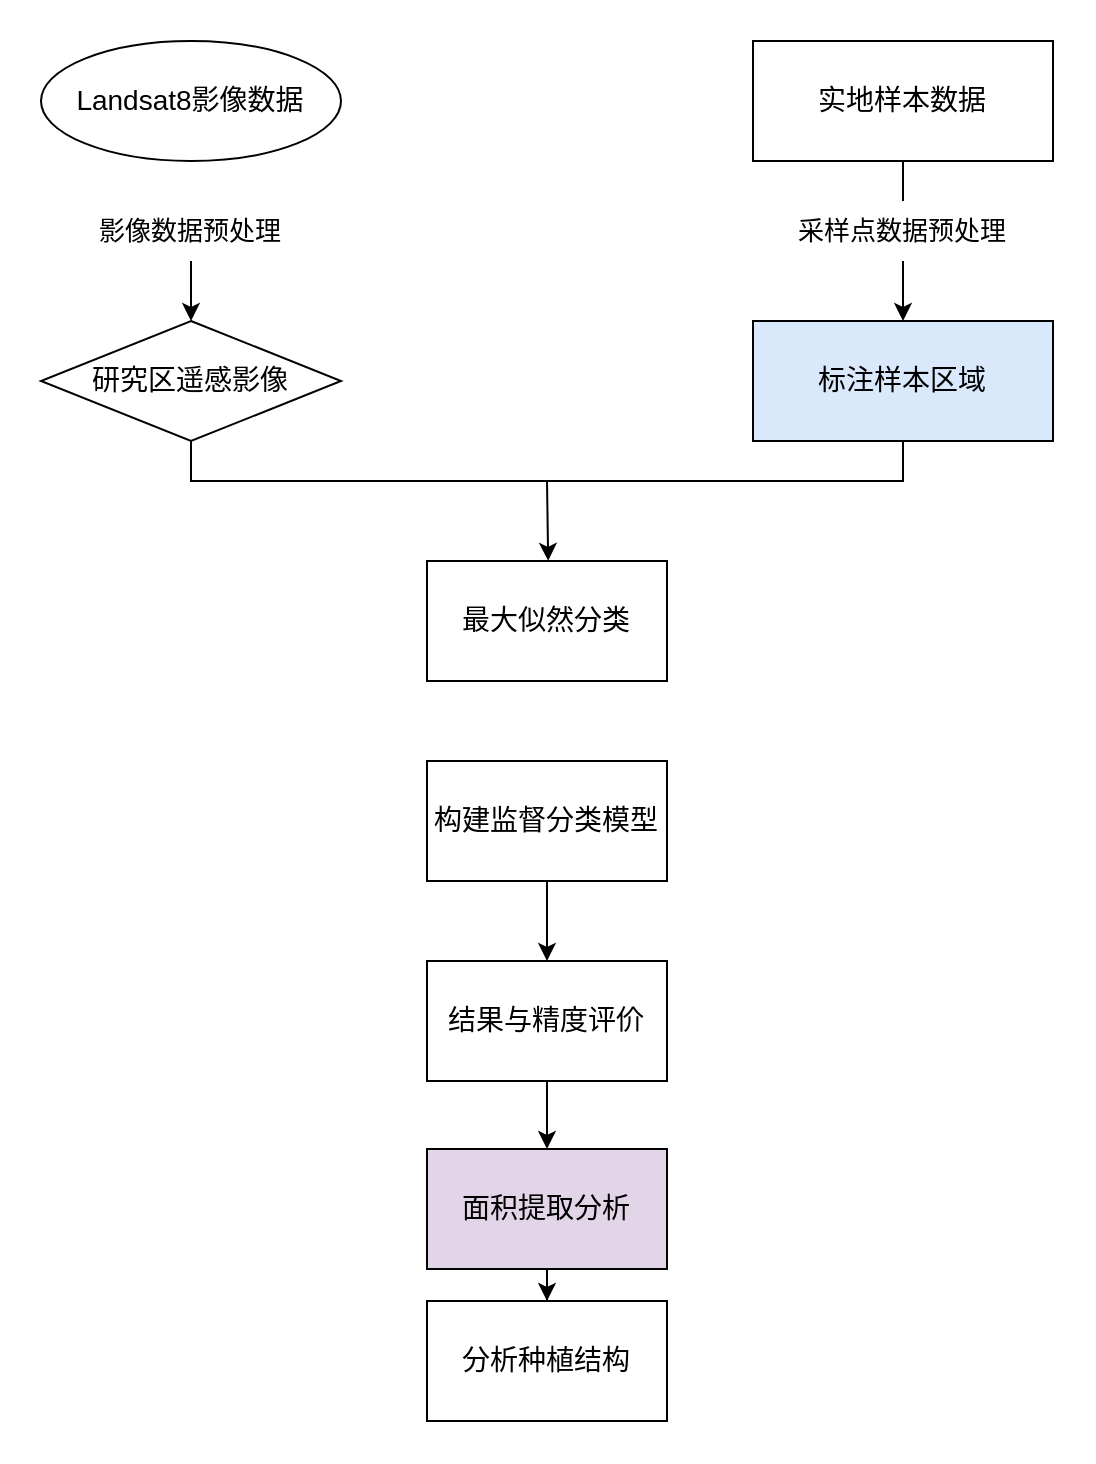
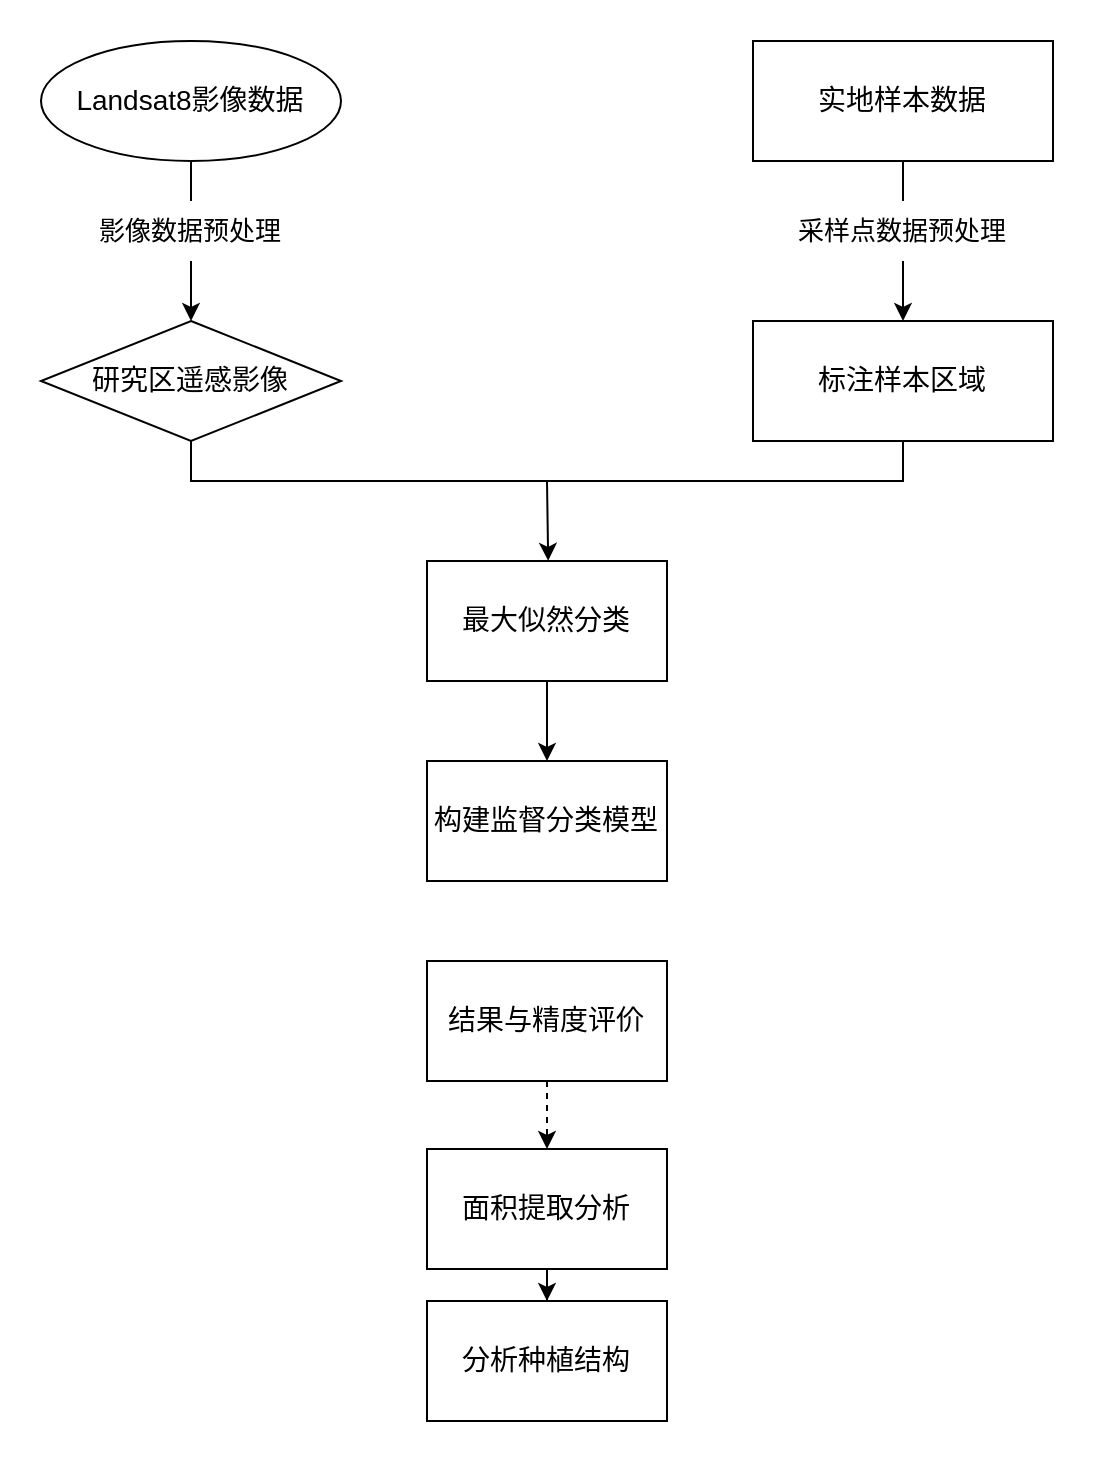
  <mxCell id="0" />
  <mxCell id="1" parent="0" />
  <mxCell id="2" value="" style="endArrow=classic;html=1;rounded=0;entryX=0.505;entryY=-0.001;entryDx=0;entryDy=0;entryPerimeter=0;" parent="1" source="16" edge="1"><mxGeometry width="50" height="50" relative="1" as="geometry"><mxPoint x="273" y="240" as="sourcePoint" /><mxPoint x="273.15" y="299.68" as="targetPoint" /></mxGeometry></mxCell>
  <mxCell id="3" value="Landsat8影像数据" style="ellipse;whiteSpace=wrap;html=1;fontSize=14;" parent="1" vertex="1"><mxGeometry x="20" y="20" width="150" height="60" as="geometry" /></mxCell>
  <mxCell id="4" value="研究区遥感影像" style="rhombus;whiteSpace=wrap;html=1;fontSize=14;" parent="1" vertex="1"><mxGeometry x="20" y="160" width="150" height="60" as="geometry" /></mxCell>
  <mxCell id="5" value="实地样本数据&lt;span style=&quot;color: rgba(0, 0, 0, 0); font-family: monospace; font-size: 0px; text-align: start; text-wrap: nowrap;&quot;&gt;%3CmxGraphModel%3E%3Croot%3E%3CmxCell%20id%3D%220%22%2F%3E%3CmxCell%20id%3D%221%22%20parent%3D%220%22%2F%3E%3CmxCell%20id%3D%222%22%20value%3D%22Sentinel-2%E5%BD%B1%E5%83%8F%E6%95%B0%E6%8D%AE%22%20style%3D%22rounded%3D1%3BwhiteSpace%3Dwrap%3Bhtml%3D1%3BfontSize%3D14%3B%22%20vertex%3D%221%22%20parent%3D%221%22%3E%3CmxGeometry%20x%3D%22130%22%20y%3D%2270%22%20width%3D%22150%22%20height%3D%2260%22%20as%3D%22geometry%22%2F%3E%3C%2FmxCell%3E%3C%2Froot%3E%3C%2FmxGraphModel%3E&lt;/span&gt;" style="rounded=0;whiteSpace=wrap;html=1;fontSize=14;" parent="1" vertex="1"><mxGeometry x="376" y="20" width="150" height="60" as="geometry" /></mxCell>
- <mxCell id="6" value="标注样本区域" style="rounded=0;whiteSpace=wrap;html=1;fontSize=14;fillColor=#dae8fc;" parent="1" vertex="1"><mxGeometry x="376" y="160" width="150" height="60" as="geometry" /></mxCell>
+ <mxCell id="6" value="标注样本区域" style="rounded=0;whiteSpace=wrap;html=1;fontSize=14;" parent="1" vertex="1"><mxGeometry x="376" y="160" width="150" height="60" as="geometry" /></mxCell>
  <mxCell id="7" style="edgeStyle=orthogonalEdgeStyle;rounded=0;orthogonalLoop=1;jettySize=auto;html=1;exitX=0.5;exitY=1;exitDx=0;exitDy=0;entryX=0.5;entryY=0;entryDx=0;entryDy=0;" parent="1" source="8" target="4" edge="1"><mxGeometry relative="1" as="geometry" /></mxCell>
  <mxCell id="8" value="影像数据预处理" style="text;html=1;align=center;verticalAlign=middle;whiteSpace=wrap;rounded=0;fontSize=13;" parent="1" vertex="1"><mxGeometry x="45" y="100" width="100" height="30" as="geometry" /></mxCell>
+ <mxCell id="9" value="" style="endArrow=none;html=1;rounded=0;entryX=0.5;entryY=1;entryDx=0;entryDy=0;exitX=0.5;exitY=0;exitDx=0;exitDy=0;" parent="1" source="8" target="3" edge="1"><mxGeometry width="50" height="50" relative="1" as="geometry"><mxPoint x="385" y="300" as="sourcePoint" /><mxPoint x="435" y="250" as="targetPoint" /></mxGeometry></mxCell>
  <mxCell id="10" style="edgeStyle=orthogonalEdgeStyle;rounded=0;orthogonalLoop=1;jettySize=auto;html=1;exitX=0.5;exitY=1;exitDx=0;exitDy=0;entryX=0.5;entryY=0;entryDx=0;entryDy=0;" parent="1" source="11" target="6" edge="1"><mxGeometry relative="1" as="geometry" /></mxCell>
  <mxCell id="11" value="采样点数据预处理" style="text;html=1;align=center;verticalAlign=middle;whiteSpace=wrap;rounded=0;fontSize=13;" parent="1" vertex="1"><mxGeometry x="396" y="100" width="110" height="30" as="geometry" /></mxCell>
  <mxCell id="12" value="" style="endArrow=none;html=1;rounded=0;entryX=0.5;entryY=1;entryDx=0;entryDy=0;exitX=0.5;exitY=0;exitDx=0;exitDy=0;" parent="1" source="11" target="5" edge="1"><mxGeometry width="50" height="50" relative="1" as="geometry"><mxPoint x="411" y="300" as="sourcePoint" /><mxPoint x="461" y="250" as="targetPoint" /></mxGeometry></mxCell>
  <mxCell id="13" value="" style="endArrow=none;html=1;rounded=0;entryX=0.5;entryY=1;entryDx=0;entryDy=0;exitX=0.5;exitY=1;exitDx=0;exitDy=0;" parent="1" source="6" target="4" edge="1"><mxGeometry width="50" height="50" relative="1" as="geometry"><mxPoint x="425" y="255" as="sourcePoint" /><mxPoint x="435" y="235" as="targetPoint" /><Array as="points"><mxPoint x="451" y="240" /><mxPoint x="95" y="240" /></Array></mxGeometry></mxCell>
  <mxCell id="14" value="" style="endArrow=classic;html=1;rounded=0;entryX=0.505;entryY=-0.001;entryDx=0;entryDy=0;entryPerimeter=0;" parent="1" target="16" edge="1"><mxGeometry width="50" height="50" relative="1" as="geometry"><mxPoint x="273" y="240" as="sourcePoint" /><mxPoint x="273.15" y="299.68" as="targetPoint" /></mxGeometry></mxCell>
+ <mxCell id="15" style="edgeStyle=orthogonalEdgeStyle;rounded=0;orthogonalLoop=1;jettySize=auto;html=1;exitX=0.5;exitY=1;exitDx=0;exitDy=0;" parent="1" source="16" target="18" edge="1"><mxGeometry relative="1" as="geometry" /></mxCell>
  <mxCell id="16" value="&lt;font style=&quot;font-size: 14px;&quot;&gt;最大似然分类&lt;/font&gt;" style="rounded=0;whiteSpace=wrap;html=1;" parent="1" vertex="1"><mxGeometry x="213" y="280" width="120" height="60" as="geometry" /></mxCell>
- <mxCell id="17" style="edgeStyle=orthogonalEdgeStyle;rounded=0;orthogonalLoop=1;jettySize=auto;html=1;exitX=0.5;exitY=1;exitDx=0;exitDy=0;entryX=0.5;entryY=0;entryDx=0;entryDy=0;" parent="1" source="18" target="20" edge="1"><mxGeometry relative="1" as="geometry" /></mxCell>
  <mxCell id="18" value="&lt;font style=&quot;font-size: 14px;&quot;&gt;构建监督分类模型&lt;/font&gt;" style="rounded=0;whiteSpace=wrap;html=1;" parent="1" vertex="1"><mxGeometry x="213" y="380" width="120" height="60" as="geometry" /></mxCell>
- <mxCell id="19" style="edgeStyle=orthogonalEdgeStyle;rounded=0;orthogonalLoop=1;jettySize=auto;html=1;exitX=0.5;exitY=1;exitDx=0;exitDy=0;entryX=0.5;entryY=0;entryDx=0;entryDy=0;" parent="1" source="20" target="22" edge="1"><mxGeometry relative="1" as="geometry" /></mxCell>
+ <mxCell id="19" style="edgeStyle=orthogonalEdgeStyle;rounded=0;orthogonalLoop=1;jettySize=auto;html=1;exitX=0.5;exitY=1;exitDx=0;exitDy=0;entryX=0.5;entryY=0;entryDx=0;entryDy=0;dashed=1;" parent="1" source="20" target="22" edge="1"><mxGeometry relative="1" as="geometry" /></mxCell>
  <mxCell id="20" value="&lt;font style=&quot;font-size: 14px;&quot;&gt;结果与精度评价&lt;/font&gt;" style="rounded=0;whiteSpace=wrap;html=1;" parent="1" vertex="1"><mxGeometry x="213" y="480" width="120" height="60" as="geometry" /></mxCell>
  <mxCell id="21" style="edgeStyle=orthogonalEdgeStyle;rounded=0;orthogonalLoop=1;jettySize=auto;html=1;exitX=0.5;exitY=1;exitDx=0;exitDy=0;" parent="1" source="22" target="23" edge="1"><mxGeometry relative="1" as="geometry" /></mxCell>
- <mxCell id="22" value="&lt;font style=&quot;font-size: 14px;&quot;&gt;面积提取分析&lt;/font&gt;" style="rounded=0;whiteSpace=wrap;html=1;fillColor=#e1d5e7;" parent="1" vertex="1"><mxGeometry x="213" y="574" width="120" height="60" as="geometry" /></mxCell>
+ <mxCell id="22" value="&lt;font style=&quot;font-size: 14px;&quot;&gt;面积提取分析&lt;/font&gt;" style="rounded=0;whiteSpace=wrap;html=1;" parent="1" vertex="1"><mxGeometry x="213" y="574" width="120" height="60" as="geometry" /></mxCell>
  <mxCell id="23" value="&lt;span style=&quot;font-size: 14px;&quot;&gt;分析种植结构&lt;/span&gt;" style="rounded=0;whiteSpace=wrap;html=1;" parent="1" vertex="1"><mxGeometry x="213" y="650" width="120" height="60" as="geometry" /></mxCell>
